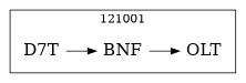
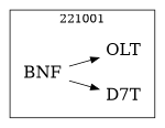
  strict digraph {
    rankdir=LR
    node [fontsize=20 shape=plaintext]
    n1 [label=BNF]
    n2 [label=D7T]
    n3 [label=OLT]
    subgraph cluster_1 {
-     label=121001
+     label=221001
      labeldoc=t
      n1
      n2
      n3
    }
-   n2 -> n1
+   n1 -> n2
    n1 -> n3
  }
